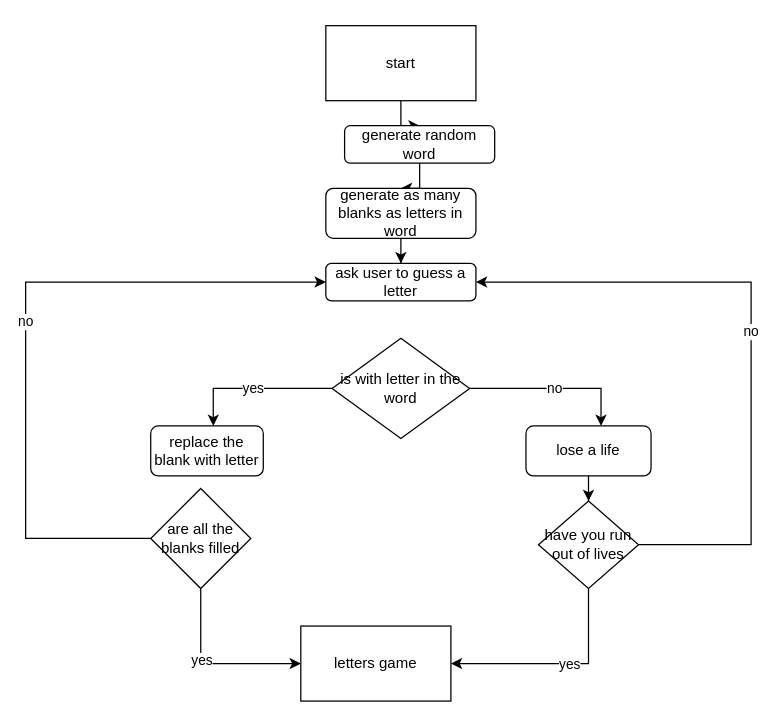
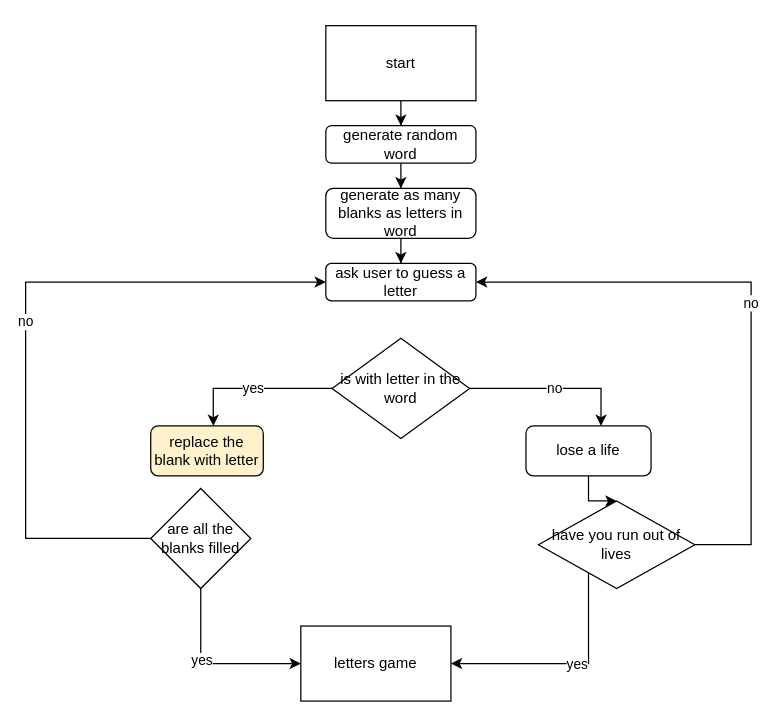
  <mxCell id="0" />
  <mxCell id="1" parent="0" />
  <mxCell id="2" value="" style="edgeStyle=orthogonalEdgeStyle;rounded=0;orthogonalLoop=1;jettySize=auto;html=1;" edge="1" parent="1" source="3" target="5"><mxGeometry relative="1" as="geometry" /></mxCell>
  <mxCell id="3" value="start" style="rounded=0;whiteSpace=wrap;html=1;" vertex="1" parent="1"><mxGeometry x="260" y="20" width="120" height="60" as="geometry" /></mxCell>
  <mxCell id="4" value="" style="edgeStyle=orthogonalEdgeStyle;rounded=0;orthogonalLoop=1;jettySize=auto;html=1;" edge="1" parent="1" source="5" target="7"><mxGeometry relative="1" as="geometry" /></mxCell>
- <mxCell id="5" value="generate random word" style="rounded=1;whiteSpace=wrap;html=1;" vertex="1" parent="1"><mxGeometry x="275" y="100" width="120" height="30" as="geometry" /></mxCell>
+ <mxCell id="5" value="generate random word" style="rounded=1;whiteSpace=wrap;html=1;" vertex="1" parent="1"><mxGeometry x="260" y="100" width="120" height="30" as="geometry" /></mxCell>
  <mxCell id="6" value="" style="edgeStyle=orthogonalEdgeStyle;rounded=0;orthogonalLoop=1;jettySize=auto;html=1;" edge="1" parent="1" source="7" target="8"><mxGeometry relative="1" as="geometry" /></mxCell>
  <mxCell id="7" value="generate as many blanks as letters in word" style="rounded=1;whiteSpace=wrap;html=1;" vertex="1" parent="1"><mxGeometry x="260" y="150" width="120" height="40" as="geometry" /></mxCell>
  <mxCell id="8" value="ask user to guess a letter" style="rounded=1;whiteSpace=wrap;html=1;" vertex="1" parent="1"><mxGeometry x="260" y="210" width="120" height="30" as="geometry" /></mxCell>
  <mxCell id="9" value="yes" style="edgeStyle=orthogonalEdgeStyle;rounded=0;orthogonalLoop=1;jettySize=auto;html=1;" edge="1" parent="1" source="11" target="12"><mxGeometry relative="1" as="geometry"><Array as="points"><mxPoint x="170" y="310" /></Array></mxGeometry></mxCell>
  <mxCell id="10" value="no" style="edgeStyle=orthogonalEdgeStyle;rounded=0;orthogonalLoop=1;jettySize=auto;html=1;" edge="1" parent="1" source="11" target="14"><mxGeometry relative="1" as="geometry"><Array as="points"><mxPoint x="480" y="310" /></Array></mxGeometry></mxCell>
  <mxCell id="11" value="is with letter in the word" style="rhombus;whiteSpace=wrap;html=1;" vertex="1" parent="1"><mxGeometry x="265" y="270" width="110" height="80" as="geometry" /></mxCell>
- <mxCell id="12" value="replace the blank with letter" style="rounded=1;whiteSpace=wrap;html=1;" vertex="1" parent="1"><mxGeometry x="120" y="340" width="90" height="40" as="geometry" /></mxCell>
+ <mxCell id="12" value="replace the blank with letter" style="rounded=1;whiteSpace=wrap;html=1;fillColor=#fff2cc;" vertex="1" parent="1"><mxGeometry x="120" y="340" width="90" height="40" as="geometry" /></mxCell>
  <mxCell id="13" value="" style="edgeStyle=orthogonalEdgeStyle;rounded=0;orthogonalLoop=1;jettySize=auto;html=1;" edge="1" parent="1" source="14" target="22"><mxGeometry relative="1" as="geometry" /></mxCell>
  <mxCell id="14" value="lose a life" style="rounded=1;whiteSpace=wrap;html=1;" vertex="1" parent="1"><mxGeometry x="420" y="340" width="100" height="40" as="geometry" /></mxCell>
  <mxCell id="15" value="no" style="edgeStyle=orthogonalEdgeStyle;rounded=0;orthogonalLoop=1;jettySize=auto;html=1;entryX=0;entryY=0.5;entryDx=0;entryDy=0;" edge="1" parent="1" source="18" target="8"><mxGeometry relative="1" as="geometry"><Array as="points"><mxPoint x="20" y="430" /><mxPoint x="20" y="225" /></Array></mxGeometry></mxCell>
  <mxCell id="16" style="edgeStyle=orthogonalEdgeStyle;rounded=0;orthogonalLoop=1;jettySize=auto;html=1;entryX=0;entryY=0.5;entryDx=0;entryDy=0;" edge="1" parent="1" source="18" target="23"><mxGeometry relative="1" as="geometry"><Array as="points"><mxPoint x="160" y="530" /></Array></mxGeometry></mxCell>
  <mxCell id="17" value="yes" style="edgeLabel;html=1;align=center;verticalAlign=middle;resizable=0;points=[];" vertex="1" connectable="0" parent="16"><mxGeometry x="-0.189" relative="1" as="geometry"><mxPoint as="offset" /></mxGeometry></mxCell>
  <mxCell id="18" value="are all the blanks filled" style="rhombus;whiteSpace=wrap;html=1;" vertex="1" parent="1"><mxGeometry x="120" y="390" width="80" height="80" as="geometry" /></mxCell>
  <mxCell id="19" value="no" style="edgeStyle=orthogonalEdgeStyle;rounded=0;orthogonalLoop=1;jettySize=auto;html=1;entryX=1;entryY=0.5;entryDx=0;entryDy=0;" edge="1" parent="1" source="22" target="8"><mxGeometry relative="1" as="geometry"><Array as="points"><mxPoint x="600" y="435" /><mxPoint x="600" y="225" /></Array></mxGeometry></mxCell>
  <mxCell id="20" style="edgeStyle=orthogonalEdgeStyle;rounded=0;orthogonalLoop=1;jettySize=auto;html=1;entryX=1;entryY=0.5;entryDx=0;entryDy=0;" edge="1" parent="1" source="22" target="23"><mxGeometry relative="1" as="geometry"><Array as="points"><mxPoint x="470" y="530" /></Array></mxGeometry></mxCell>
  <mxCell id="21" value="yes" style="edgeLabel;html=1;align=center;verticalAlign=middle;resizable=0;points=[];" vertex="1" connectable="0" parent="20"><mxGeometry x="-0.103" relative="1" as="geometry"><mxPoint as="offset" /></mxGeometry></mxCell>
- <mxCell id="22" value="have you run out of lives" style="rhombus;whiteSpace=wrap;html=1;" vertex="1" parent="1"><mxGeometry x="430" y="400" width="80" height="70" as="geometry" /></mxCell>
+ <mxCell id="22" value="have you run out of lives" style="rhombus;whiteSpace=wrap;html=1;" vertex="1" parent="1"><mxGeometry x="430" y="400" width="125" height="70" as="geometry" /></mxCell>
  <mxCell id="23" value="letters game" style="rounded=0;whiteSpace=wrap;html=1;" vertex="1" parent="1"><mxGeometry x="240" y="500" width="120" height="60" as="geometry" /></mxCell>
